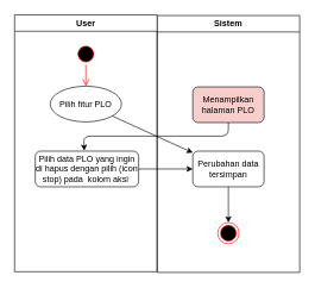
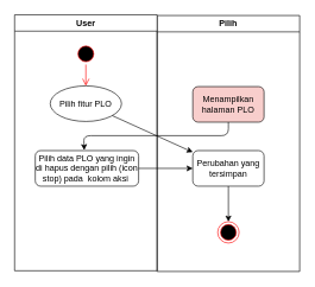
  <mxCell id="0" />
  <mxCell id="1" parent="0" />
- <mxCell id="2" value="Sistem" style="swimlane;whiteSpace=wrap;html=1;" parent="1" vertex="1"><mxGeometry x="220" y="21" width="200" height="360" as="geometry" /></mxCell>
+ <mxCell id="2" value="Pilih" style="swimlane;whiteSpace=wrap;html=1;" parent="1" vertex="1"><mxGeometry x="220" y="21" width="200" height="360" as="geometry" /></mxCell>
  <mxCell id="3" value="Menampilkan halaman PLO" style="rounded=1;whiteSpace=wrap;html=1;fillColor=#f8cecc;" parent="2" vertex="1"><mxGeometry x="50" y="100" width="100" height="50" as="geometry" /></mxCell>
  <mxCell id="4" value="" style="edgeStyle=none;html=1;" parent="2" source="5" target="6" edge="1"><mxGeometry relative="1" as="geometry" /></mxCell>
- <mxCell id="5" value="Perubahan data tersimpan" style="rounded=1;whiteSpace=wrap;html=1;" parent="2" vertex="1"><mxGeometry x="50" y="190" width="100" height="50" as="geometry" /></mxCell>
+ <mxCell id="5" value="Perubahan yang tersimpan" style="rounded=1;whiteSpace=wrap;html=1;" parent="2" vertex="1"><mxGeometry x="50" y="190" width="100" height="50" as="geometry" /></mxCell>
  <mxCell id="6" value="" style="ellipse;html=1;shape=endState;fillColor=#000000;strokeColor=#ff0000;" parent="2" vertex="1"><mxGeometry x="85" y="290" width="30" height="30" as="geometry" /></mxCell>
  <mxCell id="7" value="User" style="swimlane;whiteSpace=wrap;html=1;" parent="1" vertex="1"><mxGeometry x="20" y="20" width="200" height="360" as="geometry" /></mxCell>
  <mxCell id="8" value="" style="ellipse;html=1;shape=startState;fillColor=#000000;strokeColor=#ff0000;" parent="7" vertex="1"><mxGeometry x="85" y="40" width="30" height="30" as="geometry" /></mxCell>
  <mxCell id="9" value="" style="edgeStyle=orthogonalEdgeStyle;html=1;verticalAlign=bottom;endArrow=open;endSize=8;strokeColor=#ff0000;entryX=0.5;entryY=0;entryDx=0;entryDy=0;" parent="7" source="8" target="10" edge="1"><mxGeometry relative="1" as="geometry"><mxPoint x="100" y="130" as="targetPoint" /></mxGeometry></mxCell>
  <mxCell id="10" value="Pilih fitur PLO" style="ellipse;whiteSpace=wrap;html=1;" parent="7" vertex="1"><mxGeometry x="50" y="100" width="100" height="50" as="geometry" /></mxCell>
  <mxCell id="11" value="Pilih data PLO yang ingin di hapus dengan pilih (icon stop) pada&amp;nbsp; kolom aksi&amp;nbsp;" style="rounded=1;whiteSpace=wrap;html=1;" parent="7" vertex="1"><mxGeometry x="29" y="191" width="145" height="50" as="geometry" /></mxCell>
  <mxCell id="12" value="" style="edgeStyle=none;html=1;" parent="1" source="10" target="5" edge="1"><mxGeometry relative="1" as="geometry" /></mxCell>
  <mxCell id="13" value="" style="edgeStyle=none;html=1;entryX=0.474;entryY=-0.011;entryDx=0;entryDy=0;entryPerimeter=0;" parent="1" source="3" target="11" edge="1"><mxGeometry relative="1" as="geometry"><Array as="points"><mxPoint x="320" y="190" /><mxPoint x="117" y="190" /></Array></mxGeometry></mxCell>
  <mxCell id="14" value="" style="edgeStyle=none;html=1;" parent="1" source="11" target="5" edge="1"><mxGeometry relative="1" as="geometry" /></mxCell>
